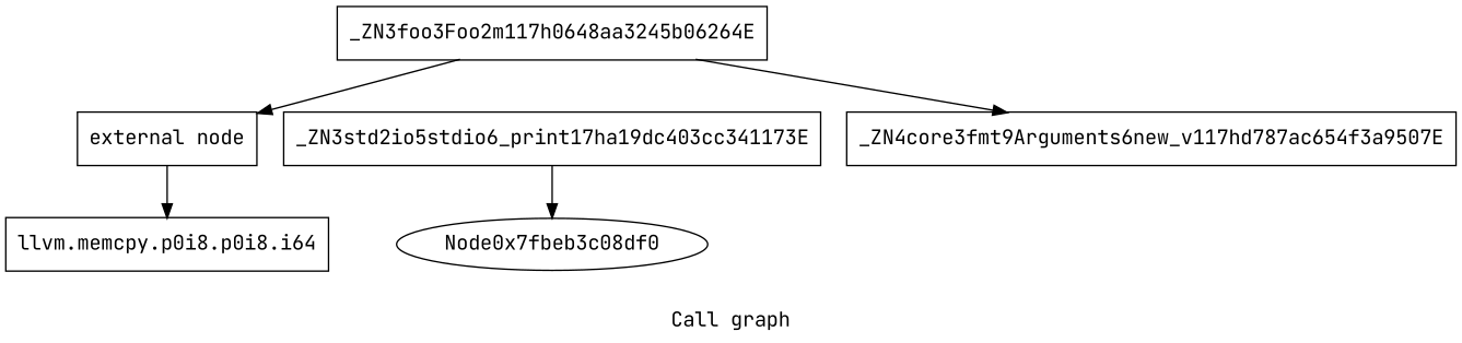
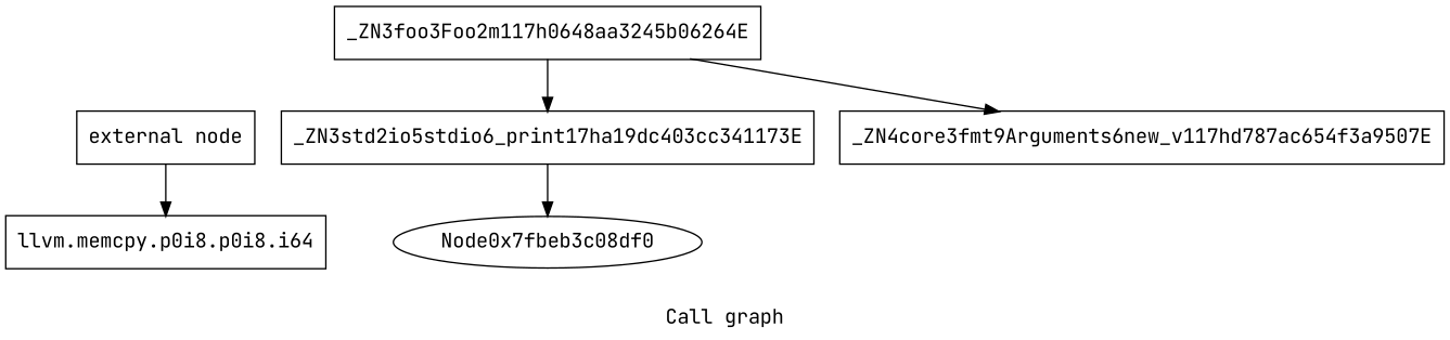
  digraph {
    fontname="JetBrains Mono"
    label="Call graph"
    node [fontname="JetBrains Mono" shape=record]
    edge [fontname="JetBrains Mono"]
    n1 [label="{external node}"]
    n2 [label="{llvm.memcpy.p0i8.p0i8.i64}"]
    n3 [label="{_ZN3std2io5stdio6_print17ha19dc403cc341173E}"]
    n4 [label=Node0x7fbeb3c08df0 shape=""]
    n5 [label="{_ZN4core3fmt9Arguments6new_v117hd787ac654f3a9507E}"]
    n6 [label="{_ZN3foo3Foo2m117h0648aa3245b06264E}"]
    n1 -> n2
    n3 -> n4
-   n6 -> n1
+   n6 -> n3
    n6 -> n5
  }
